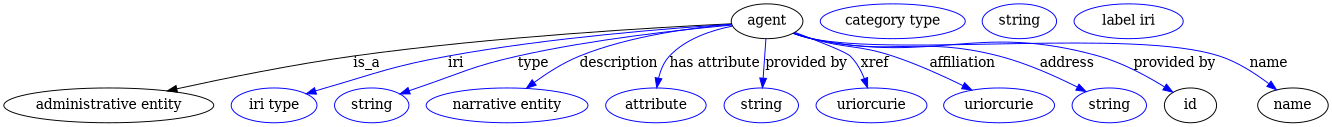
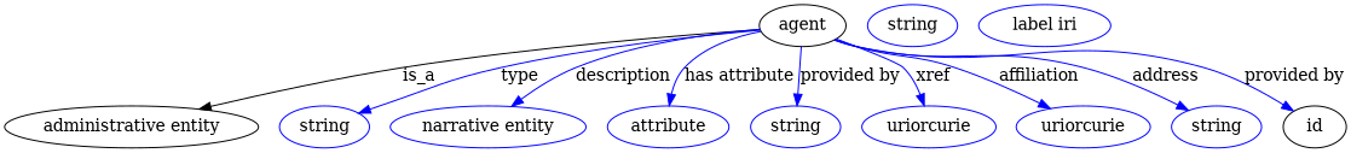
  digraph {
    node [color=blue]
    edge [color=blue style=solid]
    n1 [height=0.5 label=agent width=1.0291 color=""]
    "administrative entity" [height=0.5 width=3.015 color=""]
-   n3 [height=0.5 label="iri type" width=1.2277]
    n4 [height=0.5 label=string width=1.0652]
    n5 [height=0.5 label="narrative entity" width=2.0943]
    n6 [height=0.5 label=attribute width=1.4443]
    n7 [height=0.5 label=string width=1.0652]
    n8 [height=0.5 label=uriorcurie width=1.5887]
    n9 [height=0.5 label=uriorcurie width=1.5887]
    n10 [height=0.5 label=string width=1.0652]
    id [height=0.5 width=0.75 color=""]
-   name [height=0.5 width=1.011 color=""]
-   n13 [height=0.5 label="category type" width=2.0762]
    n14 [height=0.5 label=string width=1.0652]
    n15 [height=0.5 label="label iri" width=1.5707]
    n1 -> "administrative entity" [label=is_a color="" style=""]
-   n1 -> n3 [label=iri]
    n1 -> n4 [label=type]
    n1 -> n5 [label=description]
    n1 -> n6 [label="has attribute"]
    n1 -> n7 [label="provided by"]
    n1 -> n8 [label=xref]
    n1 -> n9 [label=affiliation]
    n1 -> n10 [label=address]
    n1 -> id [label="provided by"]
-   n1 -> name [label=name]
  }
